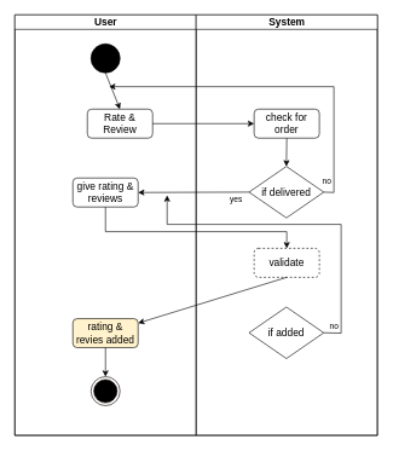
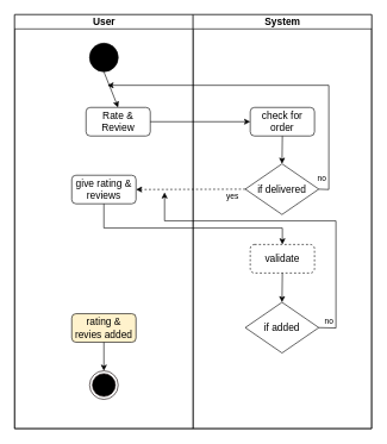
  <mxCell id="0" />
  <mxCell id="1" parent="0" />
  <mxCell id="2" value="" style="swimlane;html=1;childLayout=stackLayout;startSize=0;rounded=0;shadow=0;comic=0;labelBackgroundColor=none;strokeWidth=1;fontFamily=Verdana;fontSize=12;align=center;" parent="1" vertex="1"><mxGeometry x="20" y="20" width="500" height="580" as="geometry"><mxRectangle x="40" y="20" width="70" height="30" as="alternateBounds" /></mxGeometry></mxCell>
  <mxCell id="3" value="&lt;font style=&quot;font-size: 14px;&quot;&gt;User&lt;/font&gt;" style="swimlane;html=1;startSize=20;" parent="2" vertex="1"><mxGeometry width="250" height="580" as="geometry"><mxRectangle y="20" width="40" height="970" as="alternateBounds" /></mxGeometry></mxCell>
  <mxCell id="4" value="" style="ellipse;whiteSpace=wrap;html=1;rounded=0;shadow=0;comic=0;labelBackgroundColor=none;strokeWidth=1;fillColor=#000000;fontFamily=Verdana;fontSize=12;align=center;" parent="3" vertex="1"><mxGeometry x="105" y="40" width="40" height="40" as="geometry" /></mxCell>
  <mxCell id="5" value="&lt;span style=&quot;font-size: 14px;&quot;&gt;Rate &amp;amp; Review&lt;/span&gt;" style="rounded=1;whiteSpace=wrap;html=1;" parent="3" vertex="1"><mxGeometry x="100" y="130" width="90" height="40" as="geometry" /></mxCell>
  <mxCell id="6" value="" style="endArrow=classic;html=1;rounded=0;exitX=0.5;exitY=1;exitDx=0;exitDy=0;entryX=0.5;entryY=0;entryDx=0;entryDy=0;" parent="3" source="4" target="5" edge="1"><mxGeometry width="50" height="50" relative="1" as="geometry"><mxPoint x="360" y="300" as="sourcePoint" /><mxPoint x="410" y="250" as="targetPoint" /></mxGeometry></mxCell>
  <mxCell id="7" value="" style="ellipse;html=1;shape=endState;fillColor=#000000;strokeColor=#0F0000;" parent="3" vertex="1"><mxGeometry x="105" y="499" width="40" height="40" as="geometry" /></mxCell>
  <mxCell id="8" value="&lt;span style=&quot;font-size: 14px;&quot;&gt;give rating &amp;amp; reviews&lt;/span&gt;" style="rounded=1;whiteSpace=wrap;html=1;" vertex="1" parent="3"><mxGeometry x="80" y="225" width="90" height="40" as="geometry" /></mxCell>
  <mxCell id="9" value="&lt;font style=&quot;font-size: 14px;&quot;&gt;System&lt;/font&gt;" style="swimlane;html=1;startSize=20;" parent="2" vertex="1"><mxGeometry x="250" width="250" height="580" as="geometry" /></mxCell>
  <mxCell id="10" value="&lt;font style=&quot;font-size: 14px;&quot;&gt;if delivered&lt;/font&gt;" style="rhombus;whiteSpace=wrap;html=1;" parent="9" vertex="1"><mxGeometry x="73" y="209" width="103" height="71" as="geometry" /></mxCell>
  <mxCell id="11" value="&lt;span style=&quot;font-size: 14px;&quot;&gt;check for order&lt;/span&gt;" style="rounded=1;whiteSpace=wrap;html=1;" parent="9" vertex="1"><mxGeometry x="80" y="130" width="90" height="40" as="geometry" /></mxCell>
  <mxCell id="12" value="" style="endArrow=classic;html=1;rounded=0;exitX=0.5;exitY=1;exitDx=0;exitDy=0;entryX=0.5;entryY=0;entryDx=0;entryDy=0;" parent="9" source="11" target="10" edge="1"><mxGeometry x="-0.5" y="10" width="50" height="50" relative="1" as="geometry"><mxPoint x="-70" y="160" as="sourcePoint" /><mxPoint x="90" y="160" as="targetPoint" /><mxPoint as="offset" /></mxGeometry></mxCell>
  <mxCell id="13" value="&lt;span style=&quot;font-size: 14px;&quot;&gt;rating &amp;amp; revies added&lt;/span&gt;" style="rounded=1;whiteSpace=wrap;html=1;fillColor=#fff2cc;" vertex="1" parent="9"><mxGeometry x="-170" y="419" width="90" height="40" as="geometry" /></mxCell>
  <mxCell id="14" value="&lt;span style=&quot;font-size: 14px;&quot;&gt;validate&lt;/span&gt;" style="rounded=1;whiteSpace=wrap;html=1;dashed=1;" vertex="1" parent="9"><mxGeometry x="80" y="322" width="90" height="40" as="geometry" /></mxCell>
  <mxCell id="15" value="&lt;font style=&quot;font-size: 14px;&quot;&gt;if added&lt;/font&gt;" style="rhombus;whiteSpace=wrap;html=1;" vertex="1" parent="9"><mxGeometry x="73" y="403" width="103" height="71" as="geometry" /></mxCell>
- <mxCell id="16" value="" style="endArrow=classic;html=1;rounded=0;exitX=0.5;exitY=1;exitDx=0;exitDy=0;" edge="1" parent="9" source="14" target="13"><mxGeometry x="-0.783" y="10" width="50" height="50" relative="1" as="geometry"><mxPoint x="83" y="366.5" as="sourcePoint" /><mxPoint x="-70" y="457" as="targetPoint" /><mxPoint x="-1" as="offset" /></mxGeometry></mxCell>
+ <mxCell id="16" value="" style="endArrow=classic;html=1;rounded=0;exitX=0.5;exitY=1;exitDx=0;exitDy=0;entryX=0.5;entryY=0;entryDx=0;entryDy=0;" edge="1" parent="9" source="14" target="15"><mxGeometry x="-0.783" y="10" width="50" height="50" relative="1" as="geometry"><mxPoint x="83" y="366.5" as="sourcePoint" /><mxPoint x="-70" y="457" as="targetPoint" /><mxPoint x="-1" as="offset" /></mxGeometry></mxCell>
  <mxCell id="17" value="" style="endArrow=classic;html=1;rounded=0;exitX=1;exitY=0.5;exitDx=0;exitDy=0;entryX=0;entryY=0.5;entryDx=0;entryDy=0;" parent="2" source="5" target="11" edge="1"><mxGeometry x="-0.5" y="10" width="50" height="50" relative="1" as="geometry"><mxPoint x="135" y="110" as="sourcePoint" /><mxPoint x="340" y="159" as="targetPoint" /><mxPoint as="offset" /></mxGeometry></mxCell>
- <mxCell id="18" value="yes" style="endArrow=classic;html=1;rounded=0;exitX=0;exitY=0.5;exitDx=0;exitDy=0;entryX=1;entryY=0.5;entryDx=0;entryDy=0;" edge="1" parent="2" source="10" target="8"><mxGeometry x="-0.783" y="10" width="50" height="50" relative="1" as="geometry"><mxPoint x="385" y="279" as="sourcePoint" /><mxPoint x="385" y="329" as="targetPoint" /><mxPoint x="-1" as="offset" /></mxGeometry></mxCell>
+ <mxCell id="18" value="yes" style="endArrow=classic;html=1;rounded=0;exitX=0;exitY=0.5;exitDx=0;exitDy=0;entryX=1;entryY=0.5;entryDx=0;entryDy=0;dashed=1;" edge="1" parent="2" source="10" target="8"><mxGeometry x="-0.783" y="10" width="50" height="50" relative="1" as="geometry"><mxPoint x="385" y="279" as="sourcePoint" /><mxPoint x="385" y="329" as="targetPoint" /><mxPoint x="-1" as="offset" /></mxGeometry></mxCell>
  <mxCell id="19" value="" style="endArrow=classic;html=1;rounded=0;exitX=0.5;exitY=1;exitDx=0;exitDy=0;entryX=0.5;entryY=0;entryDx=0;entryDy=0;" edge="1" parent="2" source="8" target="14"><mxGeometry x="-0.5" y="10" width="50" height="50" relative="1" as="geometry"><mxPoint x="180" y="160" as="sourcePoint" /><mxPoint x="374.5" y="321" as="targetPoint" /><mxPoint as="offset" /><Array as="points"><mxPoint x="125" y="299" /><mxPoint x="375" y="299" /></Array></mxGeometry></mxCell>
  <mxCell id="20" value="" style="endArrow=classic;html=1;rounded=0;exitX=0.5;exitY=1;exitDx=0;exitDy=0;entryX=0.5;entryY=0;entryDx=0;entryDy=0;" parent="2" source="13" target="7" edge="1"><mxGeometry width="50" height="50" relative="1" as="geometry"><mxPoint x="125.0" y="485" as="sourcePoint" /><mxPoint x="650" y="694" as="targetPoint" /></mxGeometry></mxCell>
  <mxCell id="21" value="no" style="endArrow=classic;html=1;rounded=0;exitX=1;exitY=0.5;exitDx=0;exitDy=0;" parent="1" source="10" edge="1"><mxGeometry x="-0.872" y="10" width="50" height="50" relative="1" as="geometry"><mxPoint x="200" y="180" as="sourcePoint" /><mxPoint x="150" y="119" as="targetPoint" /><mxPoint as="offset" /><Array as="points"><mxPoint x="460" y="265" /><mxPoint x="460" y="119" /></Array></mxGeometry></mxCell>
  <mxCell id="22" value="no" style="endArrow=classic;html=1;rounded=0;exitX=1;exitY=0.5;exitDx=0;exitDy=0;" edge="1" parent="1" source="15"><mxGeometry x="-0.939" y="10" width="50" height="50" relative="1" as="geometry"><mxPoint x="353" y="473" as="sourcePoint" /><mxPoint x="230" y="269" as="targetPoint" /><mxPoint as="offset" /><Array as="points"><mxPoint x="470" y="459" /><mxPoint x="470" y="309" /><mxPoint x="230" y="309" /></Array></mxGeometry></mxCell>
